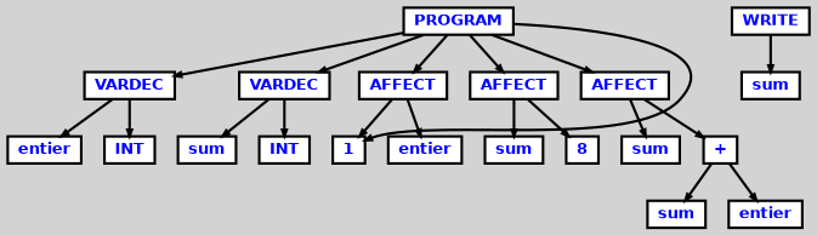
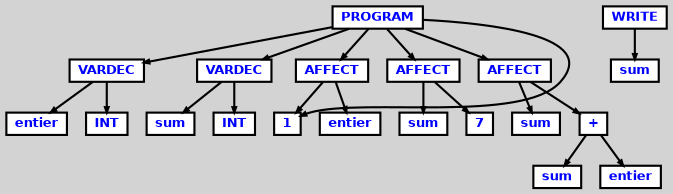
  digraph {
    bgcolor=lightgrey
    ordering=out
    ranksep=.4
    node [color=black fillcolor=white fixedsize=false fontcolor=blue fontname="Helvetica-bold" fontsize=12 shape=box style="filled, solid, bold"]
    edge [arrowsize=.5 color=black style=bold]
    n1 [height=.25 label=PROGRAM width=.25]
    n2 [height=.25 label=VARDEC width=.25]
    n3 [height=.25 label=VARDEC width=.25]
    n4 [height=.25 label=AFFECT width=.25]
    n5 [height=.25 label=AFFECT width=.25]
    n6 [height=.25 label=AFFECT width=.25]
    n7 [height=.25 label=1 width=.25]
    n8 [height=.25 label=entier width=.25]
    n9 [height=.25 label=INT width=.25]
    n10 [height=.25 label=sum width=.25]
    n11 [height=.25 label=INT width=.25]
    n12 [height=.25 label=entier width=.25]
    n13 [height=.25 label=sum width=.25]
-   n14 [height=.25 label=8 width=.25]
+   n14 [height=.25 label=7 width=.25]
    n15 [height=.25 label=sum width=.25]
    n16 [height=.25 label="+" width=.25]
    n17 [height=.25 label=WRITE width=.25]
    n18 [height=.25 label=sum width=.25]
    n19 [height=.25 label=sum width=.25]
    n20 [height=.25 label=entier width=.25]
    n1 -> n2
    n1 -> n3
    n1 -> n4
    n1 -> n5
    n1 -> n6
    n1 -> n7
    n2 -> n8
    n2 -> n9
    n3 -> n10
    n3 -> n11
    n4 -> n7
    n4 -> n12
    n5 -> n13
    n5 -> n14
    n6 -> n15
    n6 -> n16
    n16 -> n19
    n16 -> n20
    n17 -> n18
  }
